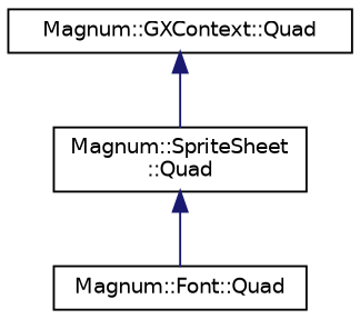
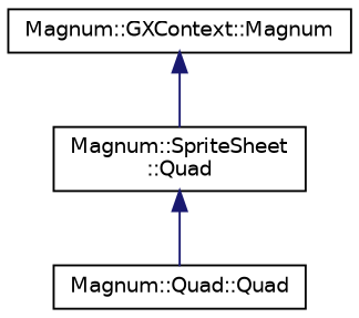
  digraph {
    rankdir=TB
    node [color=black fillcolor=white fontname=Helvetica fontsize=10 shape=record style=filled]
    edge [color=midnightblue dir=back fontname=Helvetica fontsize=10 labelfontname=Helvetica labelfontsize=10 style=solid]
-   n1 [height=0.2 label="Magnum::GXContext::Quad" width=0.4]
+   n1 [height=0.2 label="Magnum::GXContext::Magnum" width=0.4]
    n2 [height=0.2 label="Magnum::SpriteSheet\l::Quad" width=0.4]
-   n3 [height=0.2 label="Magnum::Font::Quad" width=0.4]
+   n3 [height=0.2 label="Magnum::Quad::Quad" width=0.4]
    n1 -> n2
    n2 -> n3
  }
